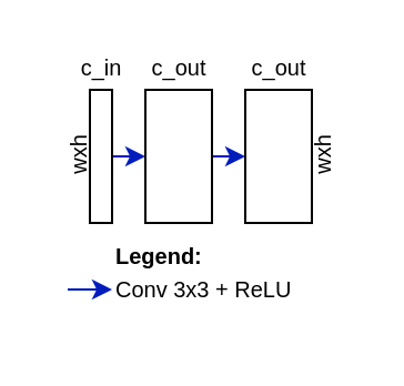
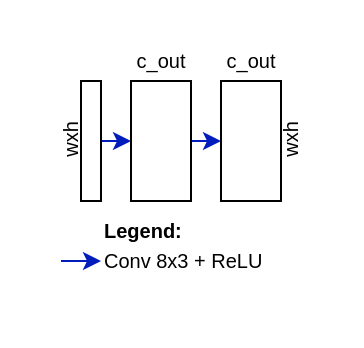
  <mxCell id="0" />
  <mxCell id="1" parent="0" />
  <mxCell id="2" style="edgeStyle=orthogonalEdgeStyle;rounded=0;orthogonalLoop=1;jettySize=auto;html=1;exitX=1;exitY=0.5;exitDx=0;exitDy=0;entryX=0;entryY=0.5;entryDx=0;entryDy=0;fillColor=#0050ef;strokeColor=#001DBC;" edge="1" parent="1" source="3" target="5"><mxGeometry relative="1" as="geometry" /></mxCell>
  <mxCell id="3" value="" style="rounded=0;whiteSpace=wrap;html=1;" vertex="1" parent="1"><mxGeometry x="40" y="40" width="10" height="60" as="geometry" /></mxCell>
  <mxCell id="4" style="edgeStyle=orthogonalEdgeStyle;rounded=0;orthogonalLoop=1;jettySize=auto;html=1;exitX=1;exitY=0.5;exitDx=0;exitDy=0;fillColor=#0050ef;strokeColor=#001DBC;entryX=0;entryY=0.5;entryDx=0;entryDy=0;" edge="1" parent="1" target="9"><mxGeometry relative="1" as="geometry"><mxPoint x="85" y="70" as="sourcePoint" /><mxPoint x="105" y="70" as="targetPoint" /></mxGeometry></mxCell>
  <mxCell id="5" value="" style="rounded=0;whiteSpace=wrap;html=1;" vertex="1" parent="1"><mxGeometry x="65" y="40" width="30" height="60" as="geometry" /></mxCell>
  <mxCell id="6" value="wxh" style="text;html=1;align=center;verticalAlign=middle;resizable=0;points=[];autosize=1;fontSize=10;rotation=-90;" vertex="1" parent="1"><mxGeometry x="20" y="60" width="30" height="20" as="geometry" /></mxCell>
- <mxCell id="7" value="c_in" style="text;html=1;align=center;verticalAlign=middle;resizable=0;points=[];autosize=1;fontSize=10;" vertex="1" parent="1"><mxGeometry x="30" y="20" width="30" height="20" as="geometry" /></mxCell>
  <mxCell id="8" value="c_out" style="text;html=1;align=center;verticalAlign=middle;resizable=0;points=[];autosize=1;fontSize=10;" vertex="1" parent="1"><mxGeometry x="60" y="20" width="40" height="20" as="geometry" /></mxCell>
  <mxCell id="9" value="" style="rounded=0;whiteSpace=wrap;html=1;" vertex="1" parent="1"><mxGeometry x="110" y="40" width="30" height="60" as="geometry" /></mxCell>
  <mxCell id="10" value="c_out" style="text;html=1;align=center;verticalAlign=middle;resizable=0;points=[];autosize=1;fontSize=10;" vertex="1" parent="1"><mxGeometry x="105" y="20" width="40" height="20" as="geometry" /></mxCell>
  <mxCell id="11" value="wxh" style="text;html=1;align=center;verticalAlign=middle;resizable=0;points=[];autosize=1;fontSize=10;rotation=-90;" vertex="1" parent="1"><mxGeometry x="130" y="60" width="30" height="20" as="geometry" /></mxCell>
- <mxCell id="12" value="&lt;p style=&quot;line-height: 150%&quot;&gt;&lt;b&gt;Legend:&lt;/b&gt;&lt;br&gt;Conv 3x3 + ReLU&lt;br&gt;&lt;/p&gt;" style="text;html=1;align=left;verticalAlign=middle;resizable=0;points=[];autosize=1;fontSize=10;" vertex="1" parent="1"><mxGeometry x="50" y="92" width="90" height="60" as="geometry" /></mxCell>
+ <mxCell id="12" value="&lt;p style=&quot;line-height: 150%&quot;&gt;&lt;b&gt;Legend:&lt;/b&gt;&lt;br&gt;Conv 8x3 + ReLU&lt;br&gt;&lt;/p&gt;" style="text;html=1;align=left;verticalAlign=middle;resizable=0;points=[];autosize=1;fontSize=10;" vertex="1" parent="1"><mxGeometry x="50" y="92" width="90" height="60" as="geometry" /></mxCell>
  <mxCell id="13" value="" style="endArrow=classic;html=1;fontSize=10;fillColor=#0050ef;strokeColor=#001DBC;" edge="1" parent="1"><mxGeometry width="50" height="50" relative="1" as="geometry"><mxPoint x="30" y="130" as="sourcePoint" /><mxPoint x="50" y="130" as="targetPoint" /></mxGeometry></mxCell>
